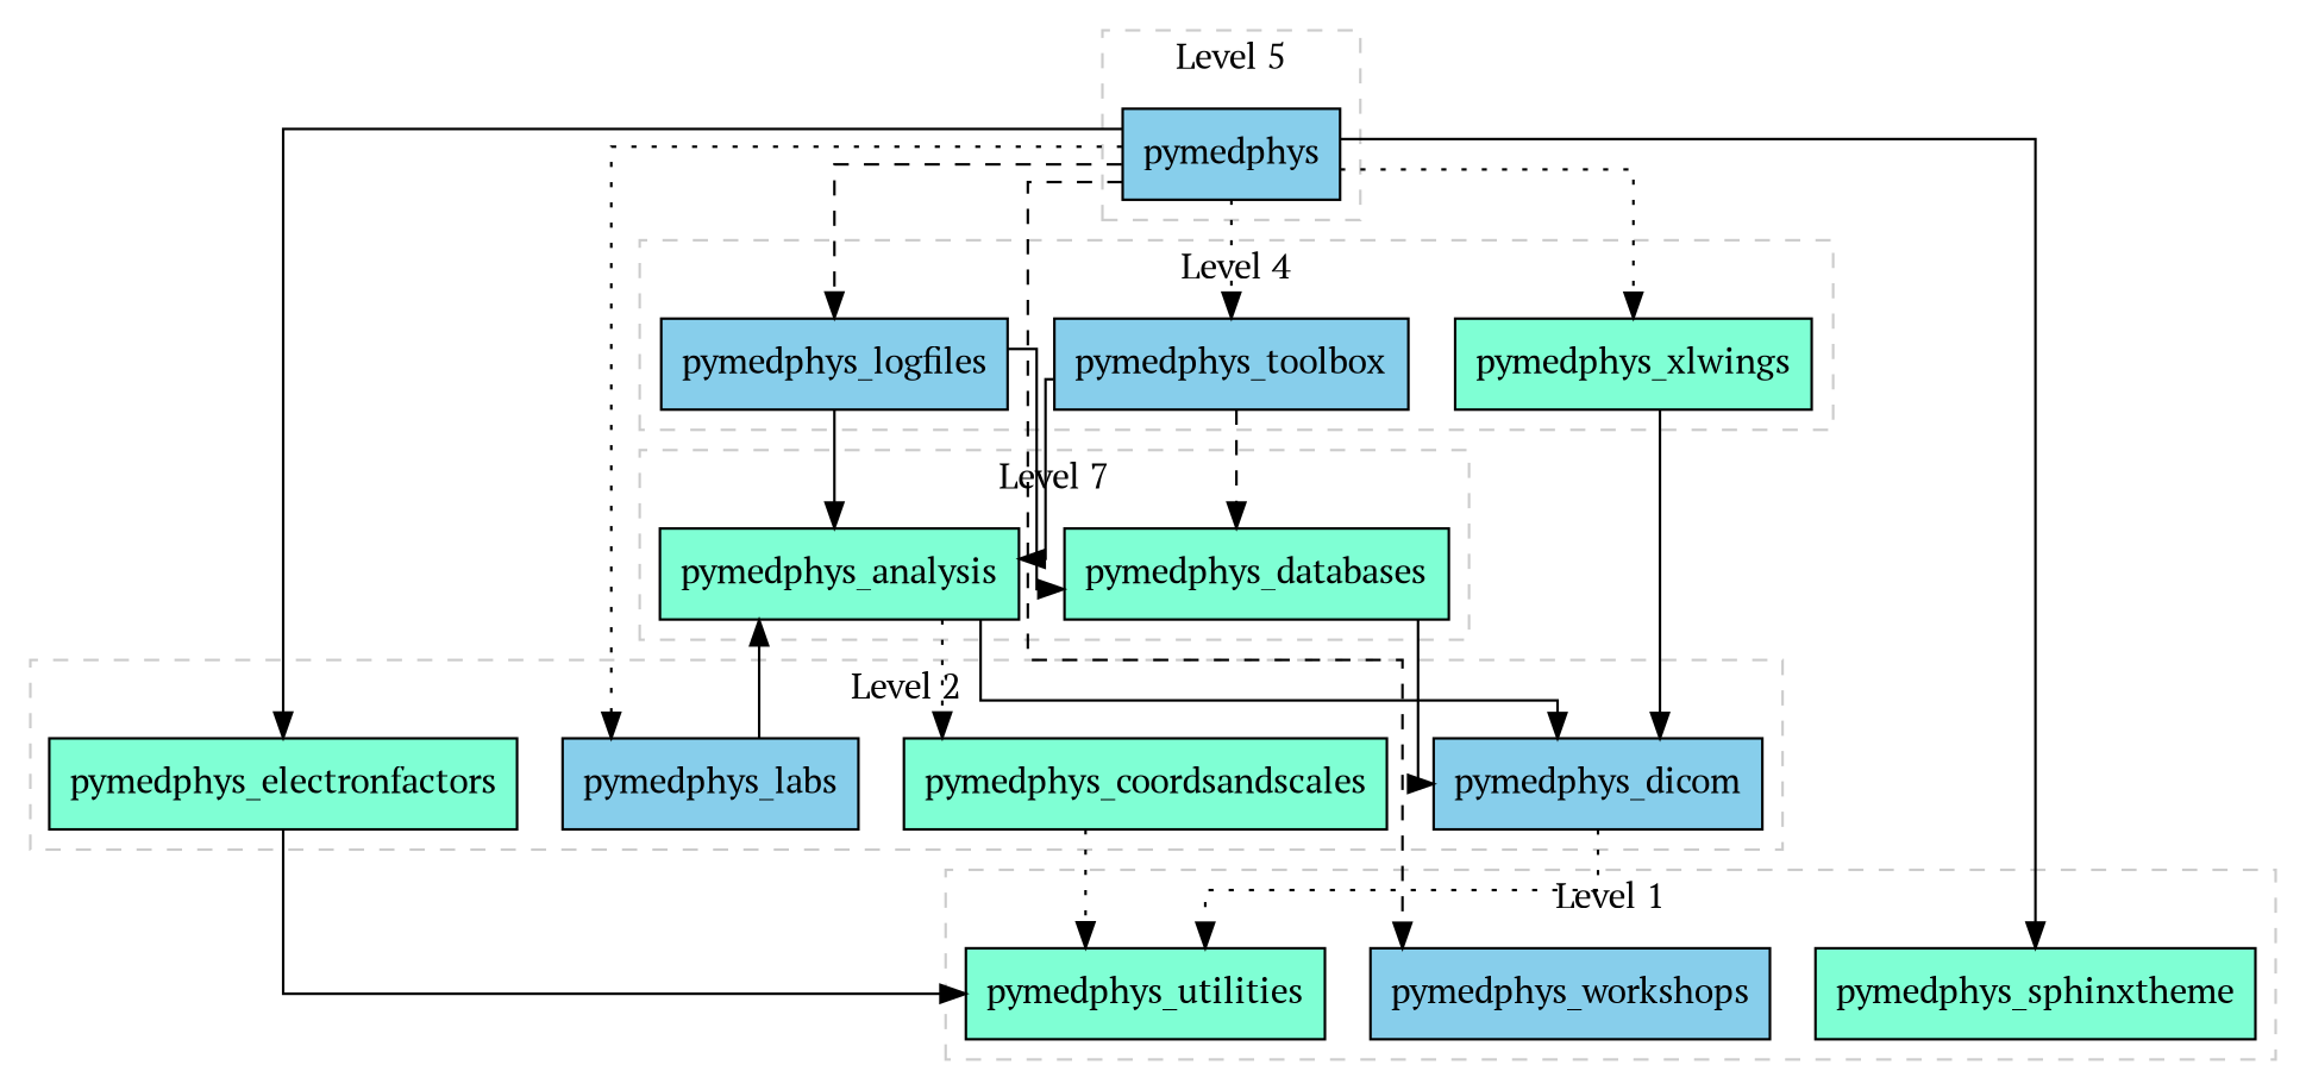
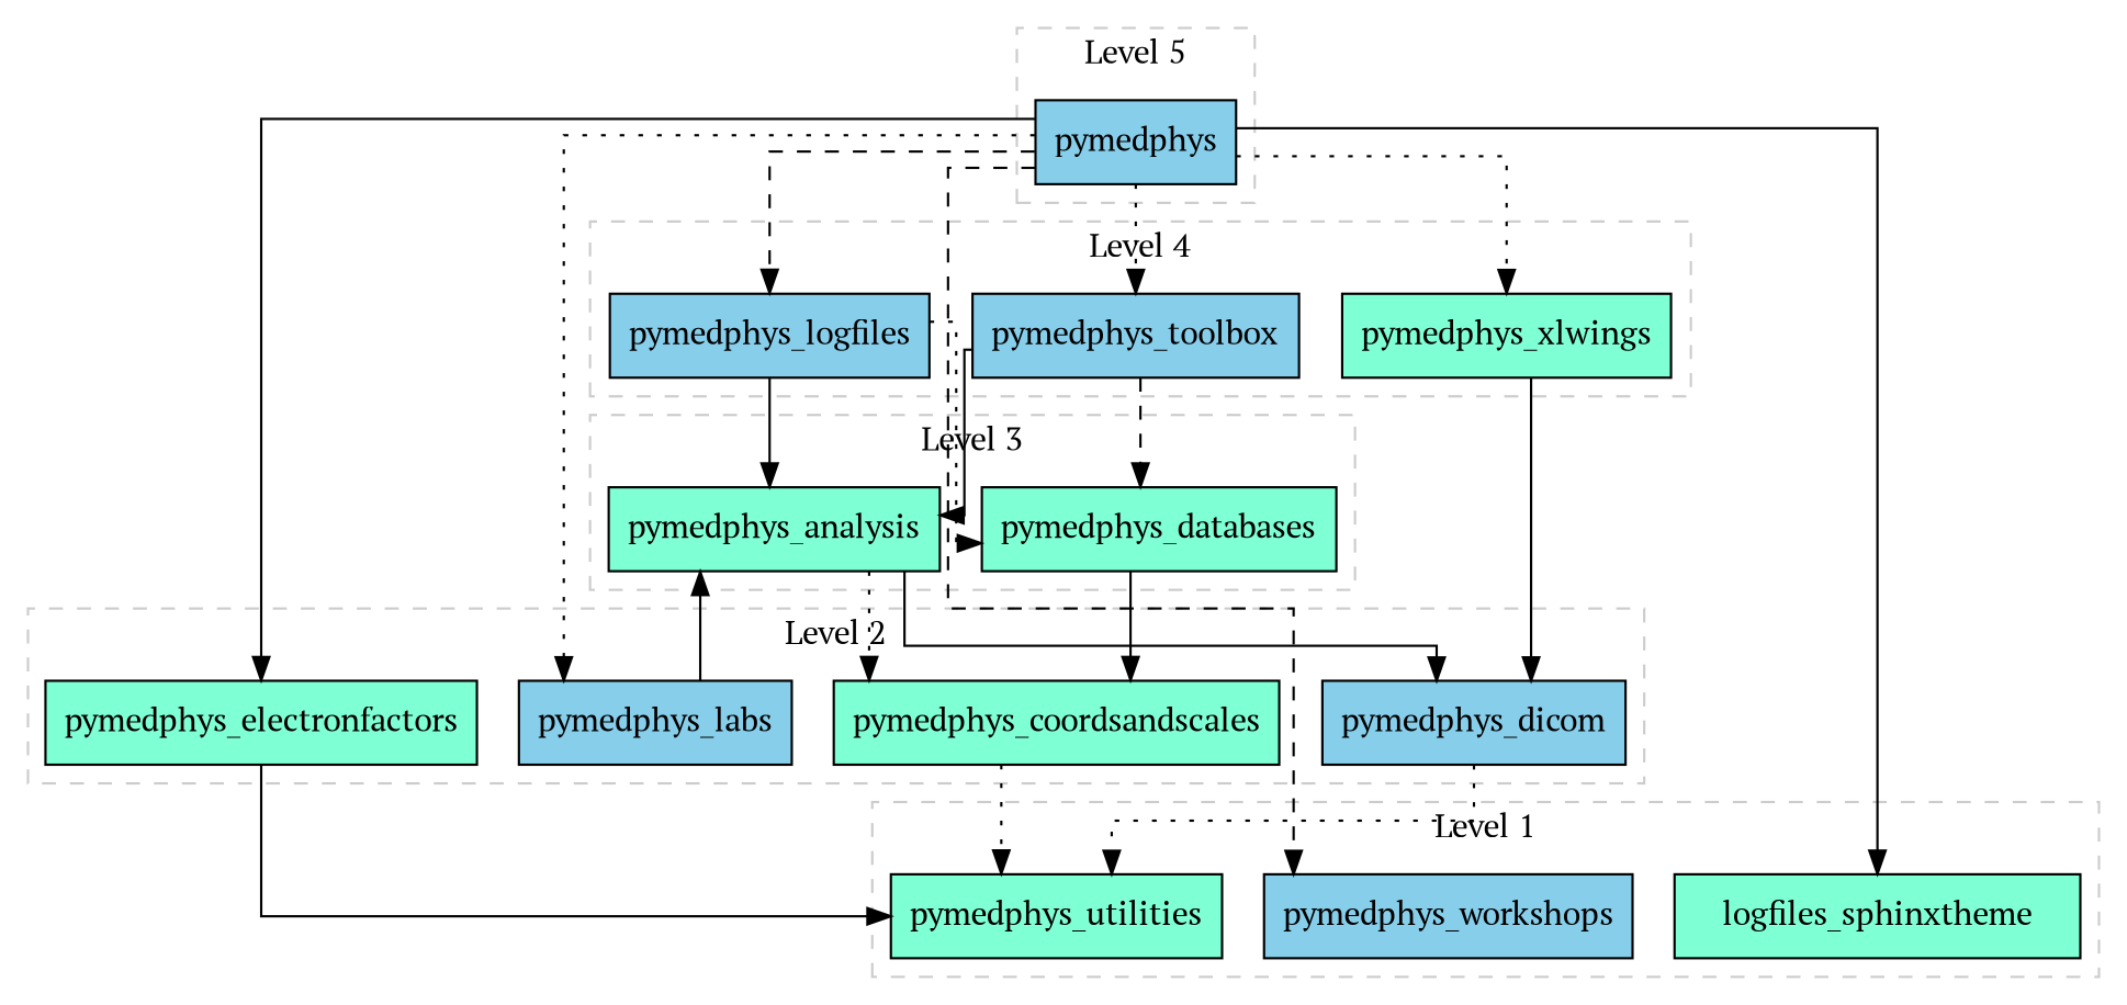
  strict digraph {
    fontname="PT Serif"
    rankdir=TB
    splines=ortho
    node [fillcolor=aquamarine fontname="PT Serif" shape=box style=filled]
    edge [fontname="PT Serif" style=solid]
    pymedphys_electronfactors
    pymedphys_labs [fillcolor=skyblue]
    pymedphys_coordsandscales
    pymedphys_dicom [fillcolor=skyblue]
    pymedphys_workshops [fillcolor=skyblue]
-   pymedphys_sphinxtheme
+   pymedphys_sphinxtheme [label=logfiles_sphinxtheme]
    pymedphys_utilities
    pymedphys_databases
    pymedphys_analysis
    pymedphys_toolbox [fillcolor=skyblue]
    pymedphys_logfiles [fillcolor=skyblue]
    pymedphys_xlwings
    pymedphys [fillcolor=skyblue]
    subgraph cluster_1 {
      color=grey80
      label="Level 2"
      style=dashed
      pymedphys_electronfactors
      pymedphys_labs
      pymedphys_coordsandscales
      pymedphys_dicom
    }
    subgraph cluster_2 {
      color=grey80
      label="Level 1"
      style=dashed
      pymedphys_workshops
      pymedphys_sphinxtheme
      pymedphys_utilities
    }
    subgraph cluster_3 {
      color=grey80
-     label="Level 7"
+     label="Level 3"
      style=dashed
      pymedphys_databases
      pymedphys_analysis
    }
    subgraph cluster_4 {
      color=grey80
      label="Level 4"
      style=dashed
      pymedphys_toolbox
      pymedphys_logfiles
      pymedphys_xlwings
    }
    subgraph cluster_5 {
      color=grey80
      label="Level 5"
      style=dashed
      pymedphys
    }
    pymedphys_electronfactors -> pymedphys_utilities
    pymedphys_labs -> pymedphys_analysis
    pymedphys_coordsandscales -> pymedphys_utilities [style=dotted]
    pymedphys_dicom -> pymedphys_utilities [style=dotted]
-   pymedphys_databases -> pymedphys_dicom
+   pymedphys_databases -> pymedphys_coordsandscales
    pymedphys_analysis -> pymedphys_coordsandscales [style=dotted]
    pymedphys_analysis -> pymedphys_dicom
    pymedphys_toolbox -> pymedphys_databases [style=dashed]
    pymedphys_toolbox -> pymedphys_analysis
-   pymedphys_logfiles -> pymedphys_databases
+   pymedphys_logfiles -> pymedphys_databases [style=dotted]
    pymedphys_logfiles -> pymedphys_analysis
    pymedphys_xlwings -> pymedphys_dicom
    pymedphys -> pymedphys_electronfactors
    pymedphys -> pymedphys_labs [style=dotted]
    pymedphys -> pymedphys_workshops [style=dashed]
    pymedphys -> pymedphys_sphinxtheme
    pymedphys -> pymedphys_toolbox [style=dotted]
    pymedphys -> pymedphys_logfiles [style=dashed]
    pymedphys -> pymedphys_xlwings [style=dotted]
  }
